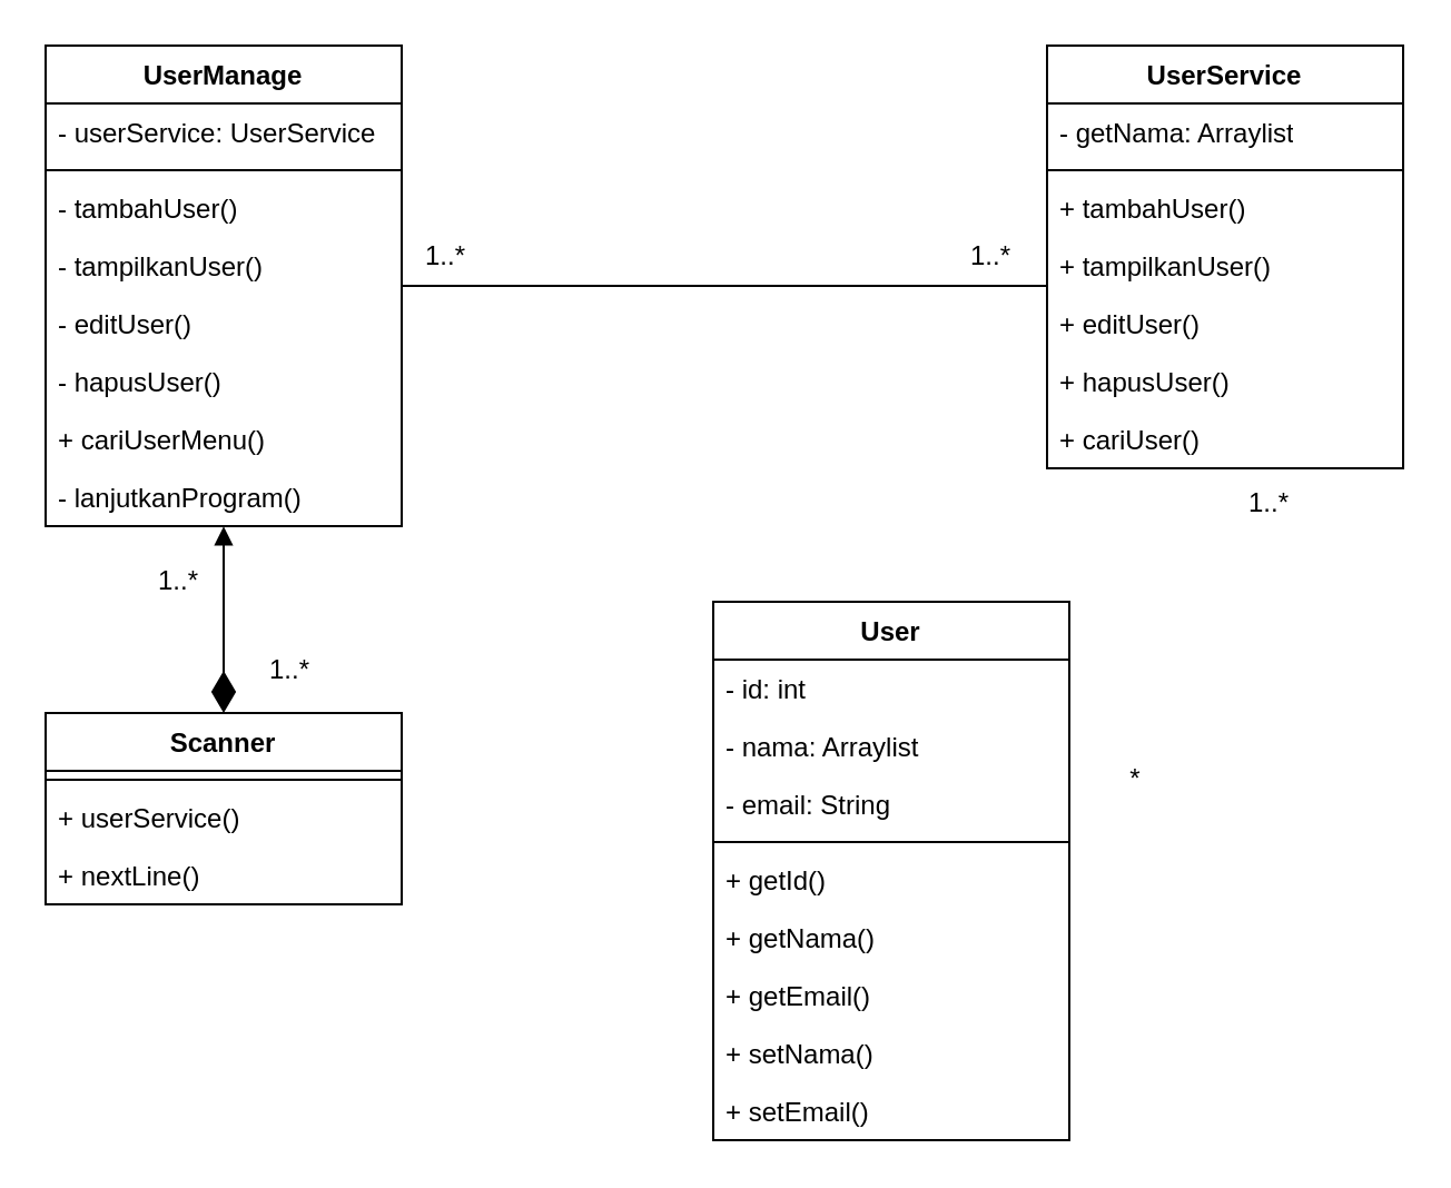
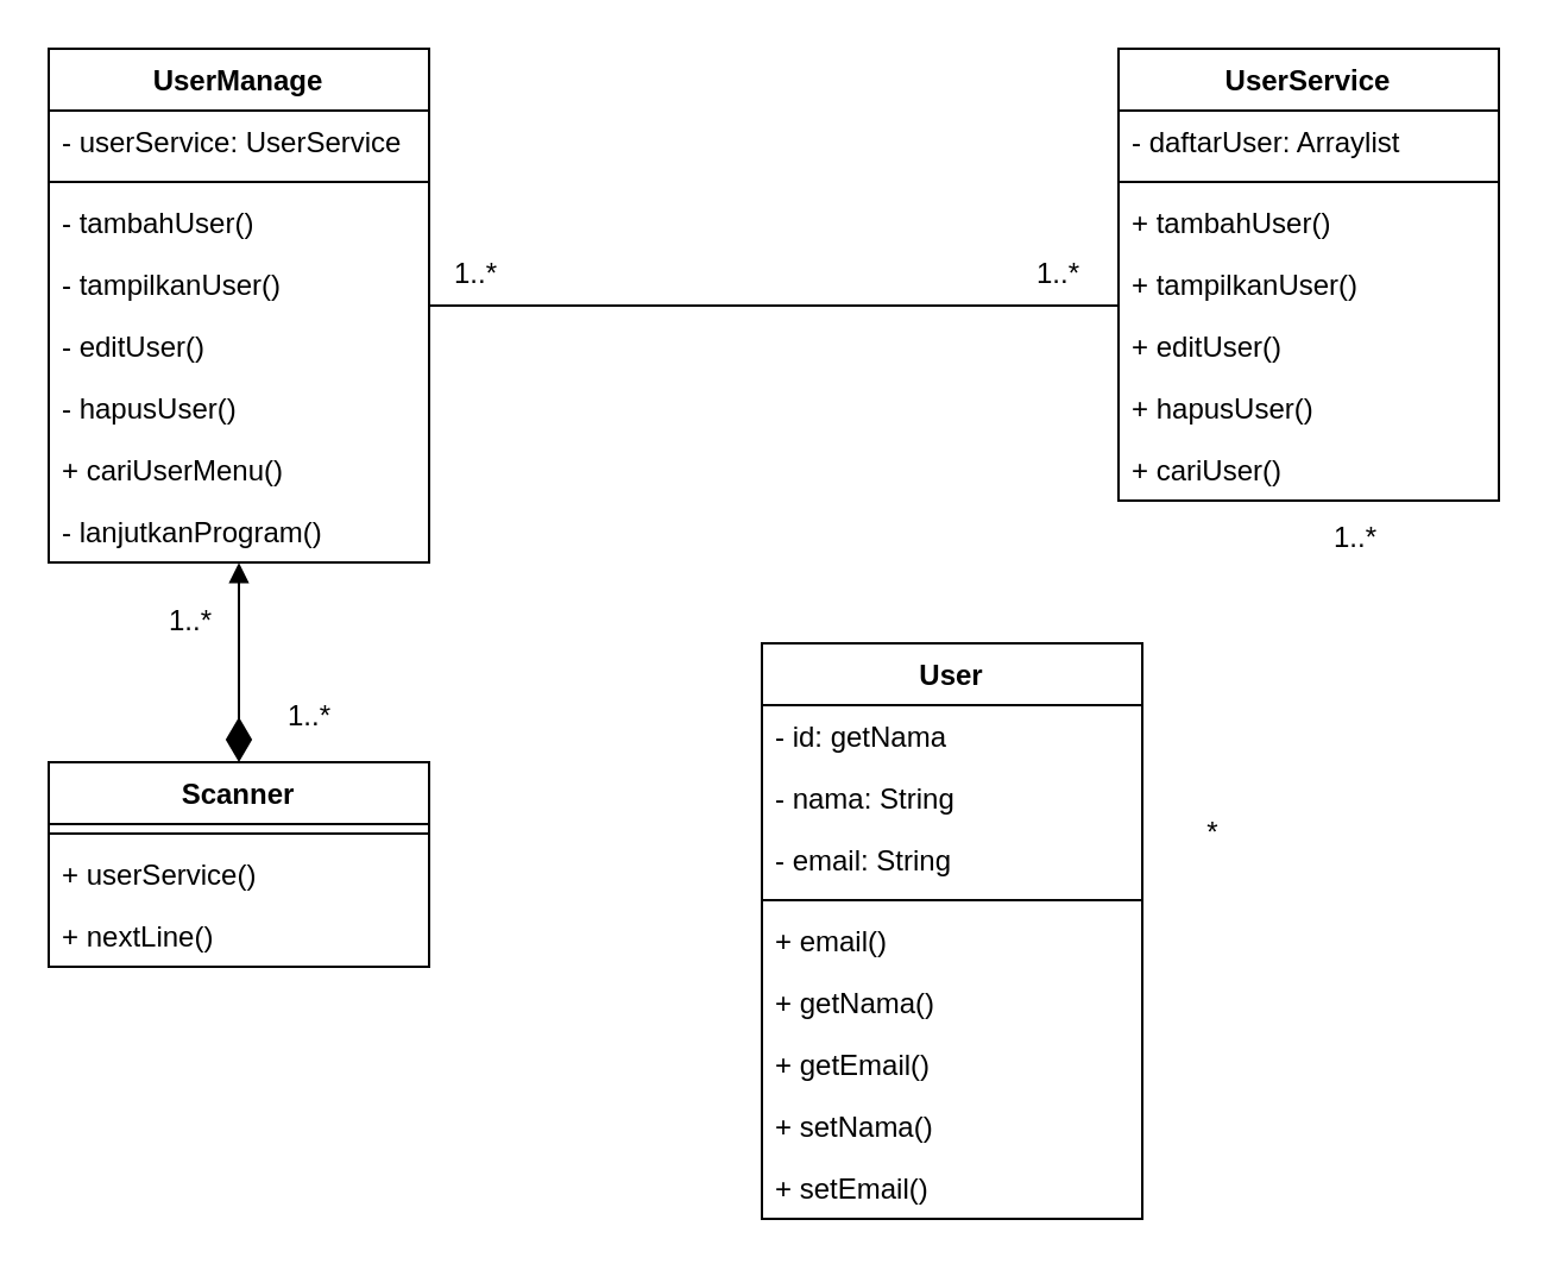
  <mxCell id="0" />
  <mxCell id="1" parent="0" />
  <mxCell id="2" value="User" style="swimlane;fontStyle=1;align=center;verticalAlign=top;childLayout=stackLayout;horizontal=1;startSize=26;horizontalStack=0;resizeParent=1;resizeParentMax=0;resizeLast=0;collapsible=1;marginBottom=0;whiteSpace=wrap;html=1;" parent="1" vertex="1"><mxGeometry x="320" y="270" width="160" height="242" as="geometry" /></mxCell>
- <mxCell id="3" value="- id: int" style="text;strokeColor=none;fillColor=none;align=left;verticalAlign=top;spacingLeft=4;spacingRight=4;overflow=hidden;rotatable=0;points=[[0,0.5],[1,0.5]];portConstraint=eastwest;whiteSpace=wrap;html=1;" parent="2" vertex="1"><mxGeometry y="26" width="160" height="26" as="geometry" /></mxCell>
- <mxCell id="4" value="- nama: Arraylist" style="text;strokeColor=none;fillColor=none;align=left;verticalAlign=top;spacingLeft=4;spacingRight=4;overflow=hidden;rotatable=0;points=[[0,0.5],[1,0.5]];portConstraint=eastwest;whiteSpace=wrap;html=1;" parent="2" vertex="1"><mxGeometry y="52" width="160" height="26" as="geometry" /></mxCell>
+ <mxCell id="3" value="- id: getNama" style="text;strokeColor=none;fillColor=none;align=left;verticalAlign=top;spacingLeft=4;spacingRight=4;overflow=hidden;rotatable=0;points=[[0,0.5],[1,0.5]];portConstraint=eastwest;whiteSpace=wrap;html=1;" parent="2" vertex="1"><mxGeometry y="26" width="160" height="26" as="geometry" /></mxCell>
+ <mxCell id="4" value="- nama: String" style="text;strokeColor=none;fillColor=none;align=left;verticalAlign=top;spacingLeft=4;spacingRight=4;overflow=hidden;rotatable=0;points=[[0,0.5],[1,0.5]];portConstraint=eastwest;whiteSpace=wrap;html=1;" parent="2" vertex="1"><mxGeometry y="52" width="160" height="26" as="geometry" /></mxCell>
  <mxCell id="5" value="- email: String" style="text;strokeColor=none;fillColor=none;align=left;verticalAlign=top;spacingLeft=4;spacingRight=4;overflow=hidden;rotatable=0;points=[[0,0.5],[1,0.5]];portConstraint=eastwest;whiteSpace=wrap;html=1;" parent="2" vertex="1"><mxGeometry y="78" width="160" height="26" as="geometry" /></mxCell>
  <mxCell id="6" value="" style="line;strokeWidth=1;fillColor=none;align=left;verticalAlign=middle;spacingTop=-1;spacingLeft=3;spacingRight=3;rotatable=0;labelPosition=right;points=[];portConstraint=eastwest;strokeColor=inherit;" parent="2" vertex="1"><mxGeometry y="104" width="160" height="8" as="geometry" /></mxCell>
- <mxCell id="7" value="+ getId()" style="text;strokeColor=none;fillColor=none;align=left;verticalAlign=top;spacingLeft=4;spacingRight=4;overflow=hidden;rotatable=0;points=[[0,0.5],[1,0.5]];portConstraint=eastwest;whiteSpace=wrap;html=1;" parent="2" vertex="1"><mxGeometry y="112" width="160" height="26" as="geometry" /></mxCell>
+ <mxCell id="7" value="+ email()" style="text;strokeColor=none;fillColor=none;align=left;verticalAlign=top;spacingLeft=4;spacingRight=4;overflow=hidden;rotatable=0;points=[[0,0.5],[1,0.5]];portConstraint=eastwest;whiteSpace=wrap;html=1;" parent="2" vertex="1"><mxGeometry y="112" width="160" height="26" as="geometry" /></mxCell>
  <mxCell id="8" value="+ getNama()" style="text;strokeColor=none;fillColor=none;align=left;verticalAlign=top;spacingLeft=4;spacingRight=4;overflow=hidden;rotatable=0;points=[[0,0.5],[1,0.5]];portConstraint=eastwest;whiteSpace=wrap;html=1;" parent="2" vertex="1"><mxGeometry y="138" width="160" height="26" as="geometry" /></mxCell>
  <mxCell id="9" value="+ getEmail()" style="text;strokeColor=none;fillColor=none;align=left;verticalAlign=top;spacingLeft=4;spacingRight=4;overflow=hidden;rotatable=0;points=[[0,0.5],[1,0.5]];portConstraint=eastwest;whiteSpace=wrap;html=1;" parent="2" vertex="1"><mxGeometry y="164" width="160" height="26" as="geometry" /></mxCell>
  <mxCell id="10" value="+ setNama()" style="text;strokeColor=none;fillColor=none;align=left;verticalAlign=top;spacingLeft=4;spacingRight=4;overflow=hidden;rotatable=0;points=[[0,0.5],[1,0.5]];portConstraint=eastwest;whiteSpace=wrap;html=1;" parent="2" vertex="1"><mxGeometry y="190" width="160" height="26" as="geometry" /></mxCell>
  <mxCell id="11" value="+ setEmail()" style="text;strokeColor=none;fillColor=none;align=left;verticalAlign=top;spacingLeft=4;spacingRight=4;overflow=hidden;rotatable=0;points=[[0,0.5],[1,0.5]];portConstraint=eastwest;whiteSpace=wrap;html=1;" parent="2" vertex="1"><mxGeometry y="216" width="160" height="26" as="geometry" /></mxCell>
  <mxCell id="12" value="UserService" style="swimlane;fontStyle=1;align=center;verticalAlign=top;childLayout=stackLayout;horizontal=1;startSize=26;horizontalStack=0;resizeParent=1;resizeParentMax=0;resizeLast=0;collapsible=1;marginBottom=0;whiteSpace=wrap;html=1;" parent="1" vertex="1"><mxGeometry x="470" y="20" width="160" height="190" as="geometry" /></mxCell>
- <mxCell id="13" value="- getNama: Arraylist" style="text;strokeColor=none;fillColor=none;align=left;verticalAlign=top;spacingLeft=4;spacingRight=4;overflow=hidden;rotatable=0;points=[[0,0.5],[1,0.5]];portConstraint=eastwest;whiteSpace=wrap;html=1;" parent="12" vertex="1"><mxGeometry y="26" width="160" height="26" as="geometry" /></mxCell>
+ <mxCell id="13" value="- daftarUser: Arraylist" style="text;strokeColor=none;fillColor=none;align=left;verticalAlign=top;spacingLeft=4;spacingRight=4;overflow=hidden;rotatable=0;points=[[0,0.5],[1,0.5]];portConstraint=eastwest;whiteSpace=wrap;html=1;" parent="12" vertex="1"><mxGeometry y="26" width="160" height="26" as="geometry" /></mxCell>
  <mxCell id="14" value="" style="line;strokeWidth=1;fillColor=none;align=left;verticalAlign=middle;spacingTop=-1;spacingLeft=3;spacingRight=3;rotatable=0;labelPosition=right;points=[];portConstraint=eastwest;strokeColor=inherit;" parent="12" vertex="1"><mxGeometry y="52" width="160" height="8" as="geometry" /></mxCell>
  <mxCell id="15" value="+ tambahUser()" style="text;strokeColor=none;fillColor=none;align=left;verticalAlign=top;spacingLeft=4;spacingRight=4;overflow=hidden;rotatable=0;points=[[0,0.5],[1,0.5]];portConstraint=eastwest;whiteSpace=wrap;html=1;" parent="12" vertex="1"><mxGeometry y="60" width="160" height="26" as="geometry" /></mxCell>
  <mxCell id="16" value="+ tampilkanUser()" style="text;strokeColor=none;fillColor=none;align=left;verticalAlign=top;spacingLeft=4;spacingRight=4;overflow=hidden;rotatable=0;points=[[0,0.5],[1,0.5]];portConstraint=eastwest;whiteSpace=wrap;html=1;" parent="12" vertex="1"><mxGeometry y="86" width="160" height="26" as="geometry" /></mxCell>
  <mxCell id="17" value="+ editUser()" style="text;strokeColor=none;fillColor=none;align=left;verticalAlign=top;spacingLeft=4;spacingRight=4;overflow=hidden;rotatable=0;points=[[0,0.5],[1,0.5]];portConstraint=eastwest;whiteSpace=wrap;html=1;" parent="12" vertex="1"><mxGeometry y="112" width="160" height="26" as="geometry" /></mxCell>
  <mxCell id="18" value="+ hapusUser()" style="text;strokeColor=none;fillColor=none;align=left;verticalAlign=top;spacingLeft=4;spacingRight=4;overflow=hidden;rotatable=0;points=[[0,0.5],[1,0.5]];portConstraint=eastwest;whiteSpace=wrap;html=1;" parent="12" vertex="1"><mxGeometry y="138" width="160" height="26" as="geometry" /></mxCell>
  <mxCell id="19" value="+ cariUser()" style="text;strokeColor=none;fillColor=none;align=left;verticalAlign=top;spacingLeft=4;spacingRight=4;overflow=hidden;rotatable=0;points=[[0,0.5],[1,0.5]];portConstraint=eastwest;whiteSpace=wrap;html=1;" parent="12" vertex="1"><mxGeometry y="164" width="160" height="26" as="geometry" /></mxCell>
  <mxCell id="20" value="UserManage" style="swimlane;fontStyle=1;align=center;verticalAlign=top;childLayout=stackLayout;horizontal=1;startSize=26;horizontalStack=0;resizeParent=1;resizeParentMax=0;resizeLast=0;collapsible=1;marginBottom=0;whiteSpace=wrap;html=1;" parent="1" vertex="1"><mxGeometry x="20" y="20" width="160" height="216" as="geometry" /></mxCell>
  <mxCell id="21" value="- userService: UserService" style="text;strokeColor=none;fillColor=none;align=left;verticalAlign=top;spacingLeft=4;spacingRight=4;overflow=hidden;rotatable=0;points=[[0,0.5],[1,0.5]];portConstraint=eastwest;whiteSpace=wrap;html=1;" parent="20" vertex="1"><mxGeometry y="26" width="160" height="26" as="geometry" /></mxCell>
  <mxCell id="22" value="" style="line;strokeWidth=1;fillColor=none;align=left;verticalAlign=middle;spacingTop=-1;spacingLeft=3;spacingRight=3;rotatable=0;labelPosition=right;points=[];portConstraint=eastwest;strokeColor=inherit;" parent="20" vertex="1"><mxGeometry y="52" width="160" height="8" as="geometry" /></mxCell>
  <mxCell id="23" value="- tambahUser()" style="text;strokeColor=none;fillColor=none;align=left;verticalAlign=top;spacingLeft=4;spacingRight=4;overflow=hidden;rotatable=0;points=[[0,0.5],[1,0.5]];portConstraint=eastwest;whiteSpace=wrap;html=1;" parent="20" vertex="1"><mxGeometry y="60" width="160" height="26" as="geometry" /></mxCell>
  <mxCell id="24" value="- tampilkanUser()" style="text;strokeColor=none;fillColor=none;align=left;verticalAlign=top;spacingLeft=4;spacingRight=4;overflow=hidden;rotatable=0;points=[[0,0.5],[1,0.5]];portConstraint=eastwest;whiteSpace=wrap;html=1;" parent="20" vertex="1"><mxGeometry y="86" width="160" height="26" as="geometry" /></mxCell>
  <mxCell id="25" value="- editUser()" style="text;strokeColor=none;fillColor=none;align=left;verticalAlign=top;spacingLeft=4;spacingRight=4;overflow=hidden;rotatable=0;points=[[0,0.5],[1,0.5]];portConstraint=eastwest;whiteSpace=wrap;html=1;" parent="20" vertex="1"><mxGeometry y="112" width="160" height="26" as="geometry" /></mxCell>
  <mxCell id="26" value="- hapusUser()" style="text;strokeColor=none;fillColor=none;align=left;verticalAlign=top;spacingLeft=4;spacingRight=4;overflow=hidden;rotatable=0;points=[[0,0.5],[1,0.5]];portConstraint=eastwest;whiteSpace=wrap;html=1;" parent="20" vertex="1"><mxGeometry y="138" width="160" height="26" as="geometry" /></mxCell>
  <mxCell id="27" value="+ cariUserMenu()" style="text;strokeColor=none;fillColor=none;align=left;verticalAlign=top;spacingLeft=4;spacingRight=4;overflow=hidden;rotatable=0;points=[[0,0.5],[1,0.5]];portConstraint=eastwest;whiteSpace=wrap;html=1;" parent="20" vertex="1"><mxGeometry y="164" width="160" height="26" as="geometry" /></mxCell>
  <mxCell id="28" value="- lanjutkanProgram()" style="text;strokeColor=none;fillColor=none;align=left;verticalAlign=top;spacingLeft=4;spacingRight=4;overflow=hidden;rotatable=0;points=[[0,0.5],[1,0.5]];portConstraint=eastwest;whiteSpace=wrap;html=1;" parent="20" vertex="1"><mxGeometry y="190" width="160" height="26" as="geometry" /></mxCell>
  <mxCell id="29" style="rounded=0;orthogonalLoop=1;jettySize=auto;html=1;entryX=0.5;entryY=1.006;entryDx=0;entryDy=0;startArrow=diamondThin;startFill=1;endArrow=block;startSize=16;entryPerimeter=0;" parent="1" source="30" target="28" edge="1"><mxGeometry relative="1" as="geometry" /></mxCell>
  <mxCell id="30" value="Scanner" style="swimlane;fontStyle=1;align=center;verticalAlign=top;childLayout=stackLayout;horizontal=1;startSize=26;horizontalStack=0;resizeParent=1;resizeParentMax=0;resizeLast=0;collapsible=1;marginBottom=0;whiteSpace=wrap;html=1;" parent="1" vertex="1"><mxGeometry x="20" y="320" width="160" height="86" as="geometry" /></mxCell>
  <mxCell id="31" value="" style="line;strokeWidth=1;fillColor=none;align=left;verticalAlign=middle;spacingTop=-1;spacingLeft=3;spacingRight=3;rotatable=0;labelPosition=right;points=[];portConstraint=eastwest;strokeColor=inherit;" parent="30" vertex="1"><mxGeometry y="26" width="160" height="8" as="geometry" /></mxCell>
  <mxCell id="32" value="+ userService()" style="text;strokeColor=none;fillColor=none;align=left;verticalAlign=top;spacingLeft=4;spacingRight=4;overflow=hidden;rotatable=0;points=[[0,0.5],[1,0.5]];portConstraint=eastwest;whiteSpace=wrap;html=1;" parent="30" vertex="1"><mxGeometry y="34" width="160" height="26" as="geometry" /></mxCell>
  <mxCell id="33" value="+ nextLine()" style="text;strokeColor=none;fillColor=none;align=left;verticalAlign=top;spacingLeft=4;spacingRight=4;overflow=hidden;rotatable=0;points=[[0,0.5],[1,0.5]];portConstraint=eastwest;whiteSpace=wrap;html=1;" parent="30" vertex="1"><mxGeometry y="60" width="160" height="26" as="geometry" /></mxCell>
  <mxCell id="34" value="1..*" style="text;html=1;align=center;verticalAlign=middle;whiteSpace=wrap;rounded=0;" parent="1" vertex="1"><mxGeometry x="435" y="104.5" width="20" height="21" as="geometry" /></mxCell>
  <mxCell id="35" value="*" style="text;html=1;align=center;verticalAlign=middle;whiteSpace=wrap;rounded=0;" parent="1" vertex="1"><mxGeometry x="500" y="340" width="20" height="20" as="geometry" /></mxCell>
  <mxCell id="36" value="1..*" style="text;html=1;align=center;verticalAlign=middle;whiteSpace=wrap;rounded=0;" parent="1" vertex="1"><mxGeometry x="190" y="104.5" width="20" height="21" as="geometry" /></mxCell>
  <mxCell id="37" value="1..*" style="text;html=1;align=center;verticalAlign=middle;whiteSpace=wrap;rounded=0;" parent="1" vertex="1"><mxGeometry x="560" y="215" width="20" height="21" as="geometry" /></mxCell>
  <mxCell id="38" style="edgeStyle=orthogonalEdgeStyle;rounded=0;orthogonalLoop=1;jettySize=auto;html=1;endArrow=none;startFill=0;" parent="1" source="20" edge="1"><mxGeometry relative="1" as="geometry"><mxPoint x="470" y="128" as="targetPoint" /></mxGeometry></mxCell>
  <mxCell id="39" value="1..*" style="text;html=1;align=center;verticalAlign=middle;whiteSpace=wrap;rounded=0;" parent="1" vertex="1"><mxGeometry x="70" y="250" width="20" height="21" as="geometry" /></mxCell>
  <mxCell id="40" value="1..*" style="text;html=1;align=center;verticalAlign=middle;whiteSpace=wrap;rounded=0;" parent="1" vertex="1"><mxGeometry x="120" y="290" width="20" height="21" as="geometry" /></mxCell>
